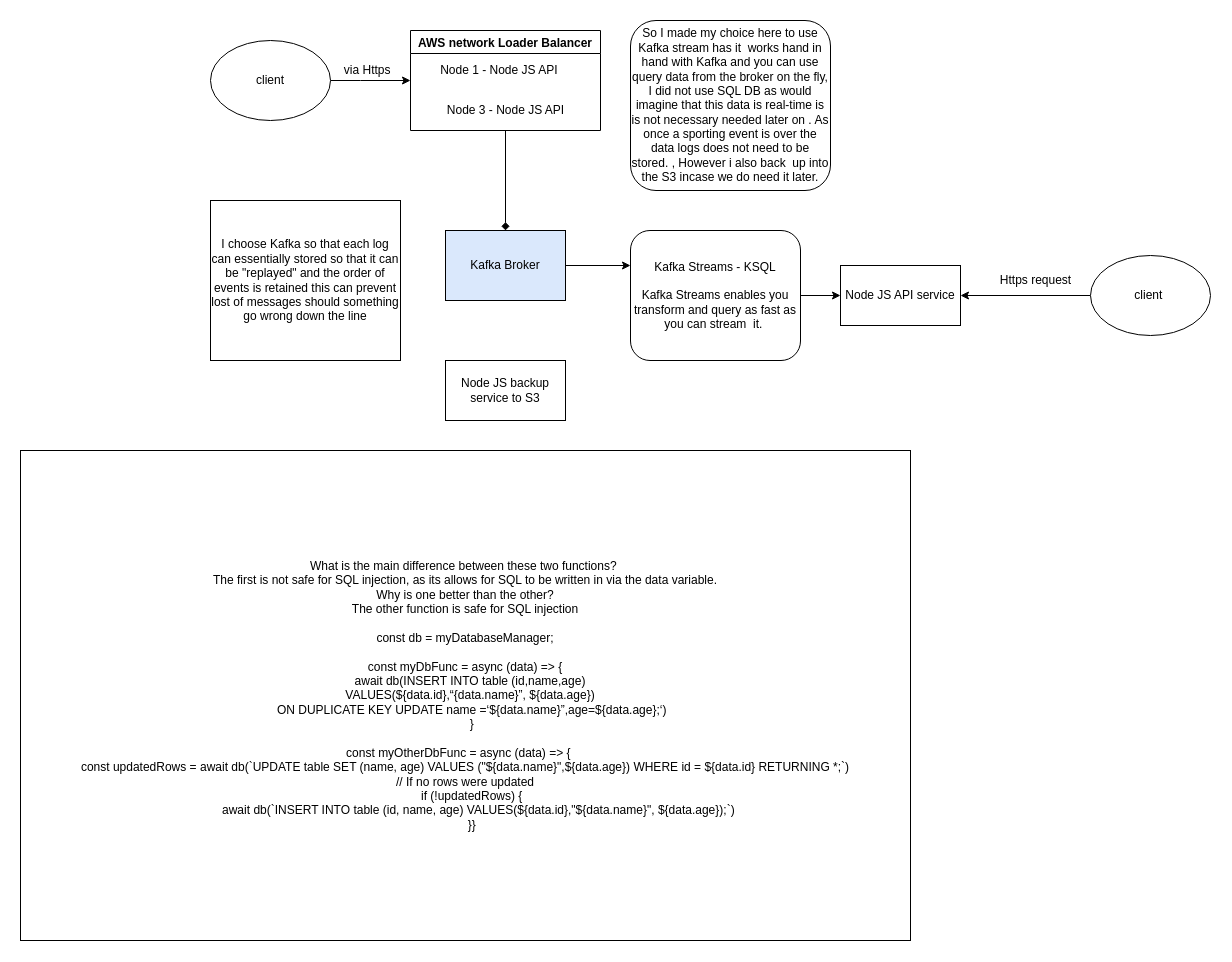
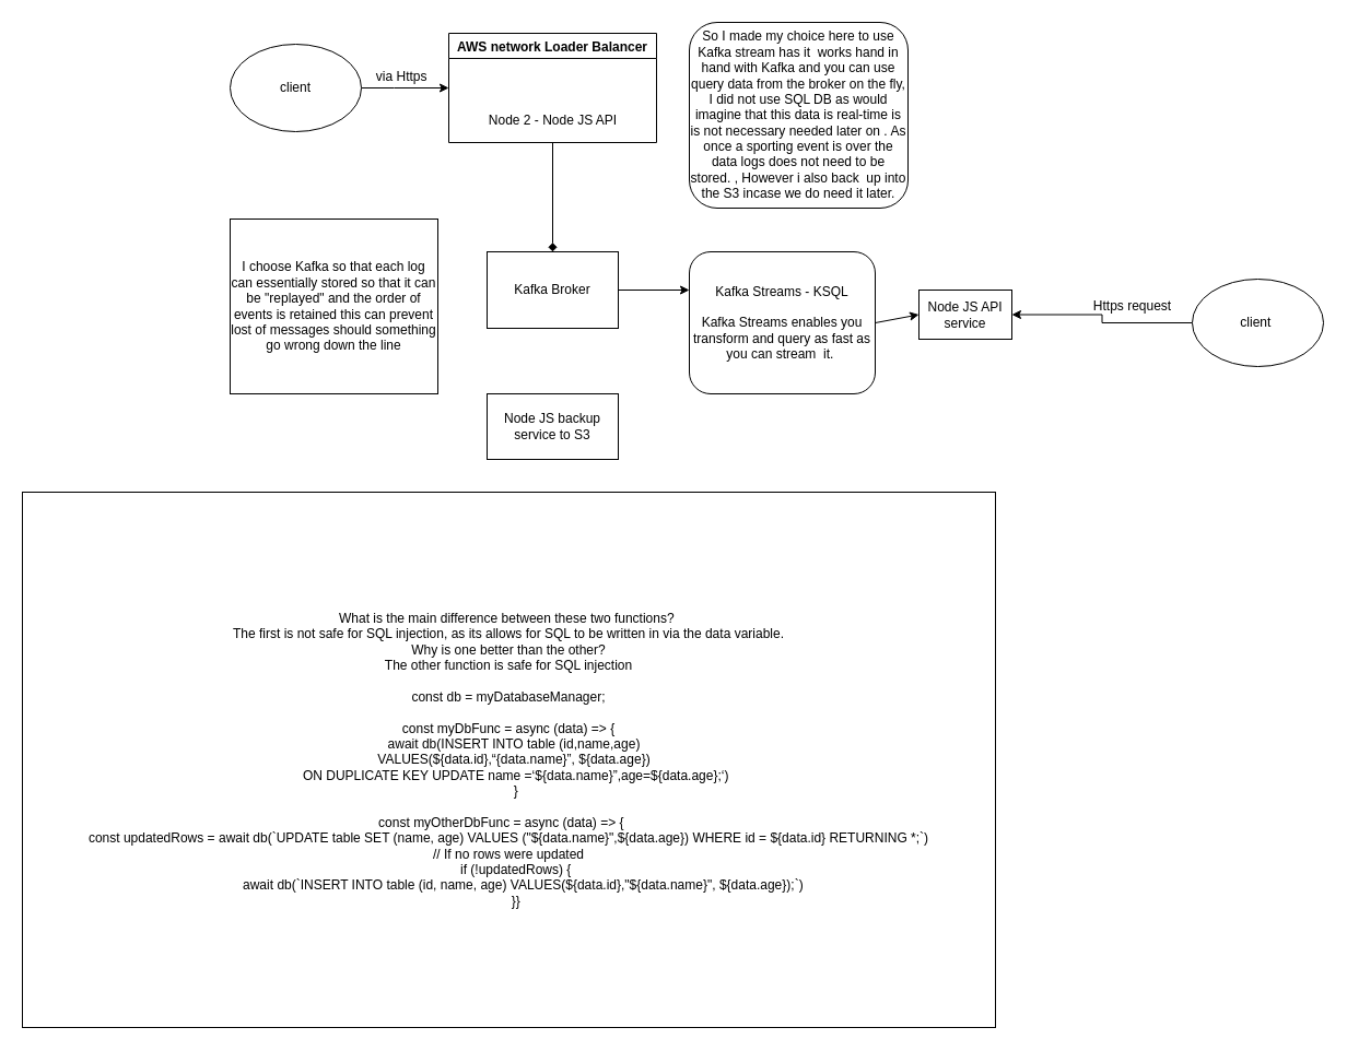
  <mxCell id="0" />
  <mxCell id="1" parent="0" />
  <mxCell id="2" style="edgeStyle=orthogonalEdgeStyle;rounded=0;orthogonalLoop=1;jettySize=auto;html=1;exitX=0.5;exitY=1;exitDx=0;exitDy=0;entryX=0.5;entryY=0;entryDx=0;entryDy=0;endArrow=diamond;" edge="1" parent="1" source="3" target="9"><mxGeometry relative="1" as="geometry" /></mxCell>
  <mxCell id="3" value="AWS network Loader Balancer" style="swimlane;" vertex="1" parent="1"><mxGeometry x="410" y="30" width="190" height="100" as="geometry" /></mxCell>
- <mxCell id="4" value="Node 1 - Node JS API&amp;nbsp;&lt;br&gt;" style="text;html=1;align=center;verticalAlign=middle;resizable=0;points=[];autosize=1;" vertex="1" parent="3"><mxGeometry x="20" y="30" width="140" height="20" as="geometry" /></mxCell>
- <mxCell id="5" value="Node 3 - Node JS API" style="text;html=1;align=center;verticalAlign=middle;resizable=0;points=[];autosize=1;" vertex="1" parent="3"><mxGeometry x="30" y="70" width="130" height="20" as="geometry" /></mxCell>
+ <mxCell id="5" value="Node 2 - Node JS API" style="text;html=1;align=center;verticalAlign=middle;resizable=0;points=[];autosize=1;" vertex="1" parent="3"><mxGeometry x="30" y="70" width="130" height="20" as="geometry" /></mxCell>
  <mxCell id="6" style="edgeStyle=orthogonalEdgeStyle;rounded=0;orthogonalLoop=1;jettySize=auto;html=1;entryX=0;entryY=0.5;entryDx=0;entryDy=0;" edge="1" parent="1" source="7" target="3"><mxGeometry relative="1" as="geometry"><Array as="points"><mxPoint x="360" y="80" /><mxPoint x="360" y="80" /></Array></mxGeometry></mxCell>
  <mxCell id="7" value="client" style="ellipse;whiteSpace=wrap;html=1;" vertex="1" parent="1"><mxGeometry x="210" y="40" width="120" height="80" as="geometry" /></mxCell>
  <mxCell id="8" value="&amp;nbsp;via Https" style="text;html=1;align=center;verticalAlign=middle;resizable=0;points=[];autosize=1;" vertex="1" parent="1"><mxGeometry x="330" y="60" width="70" height="20" as="geometry" /></mxCell>
- <mxCell id="9" value="Kafka Broker" style="rounded=0;whiteSpace=wrap;html=1;fillColor=#dae8fc;" vertex="1" parent="1"><mxGeometry x="445" y="230" width="120" height="70" as="geometry" /></mxCell>
+ <mxCell id="9" value="Kafka Broker" style="rounded=0;whiteSpace=wrap;html=1;" vertex="1" parent="1"><mxGeometry x="445" y="230" width="120" height="70" as="geometry" /></mxCell>
  <mxCell id="10" value="" style="endArrow=classic;html=1;exitX=1;exitY=0.5;exitDx=0;exitDy=0;" edge="1" parent="1" source="9"><mxGeometry width="50" height="50" relative="1" as="geometry"><mxPoint x="700" y="230" as="sourcePoint" /><mxPoint x="630" y="265" as="targetPoint" /></mxGeometry></mxCell>
  <mxCell id="11" value="I choose Kafka so that each log can essentially stored so that it can be &quot;replayed&quot; and the order of events is retained this can prevent lost of messages should something go wrong down the line" style="rounded=0;whiteSpace=wrap;html=1;" vertex="1" parent="1"><mxGeometry x="210" y="200" width="190" height="160" as="geometry" /></mxCell>
  <mxCell id="12" value="Kafka Streams - KSQL&lt;br&gt;&lt;br&gt;Kafka Streams enables you transform and query as fast as you can stream&amp;nbsp; it.&amp;nbsp;" style="rounded=1;whiteSpace=wrap;html=1;" vertex="1" parent="1"><mxGeometry x="630" y="230" width="170" height="130" as="geometry" /></mxCell>
- <mxCell id="13" value="Node JS API service" style="rounded=0;whiteSpace=wrap;html=1;" vertex="1" parent="1"><mxGeometry x="840" y="265" width="120" height="60" as="geometry" /></mxCell>
+ <mxCell id="13" value="Node JS API service" style="rounded=0;whiteSpace=wrap;html=1;" vertex="1" parent="1"><mxGeometry x="840" y="265" width="85" height="45" as="geometry" /></mxCell>
  <mxCell id="14" value="Node JS backup service to S3" style="rounded=0;whiteSpace=wrap;html=1;" vertex="1" parent="1"><mxGeometry x="445" y="360" width="120" height="60" as="geometry" /></mxCell>
  <mxCell id="15" value="" style="endArrow=classic;html=1;exitX=1;exitY=0.5;exitDx=0;exitDy=0;entryX=0;entryY=0.5;entryDx=0;entryDy=0;" edge="1" parent="1" source="12" target="13"><mxGeometry width="50" height="50" relative="1" as="geometry"><mxPoint x="700" y="160" as="sourcePoint" /><mxPoint x="750" y="110" as="targetPoint" /></mxGeometry></mxCell>
  <mxCell id="16" style="edgeStyle=orthogonalEdgeStyle;rounded=0;orthogonalLoop=1;jettySize=auto;html=1;exitX=0;exitY=0.5;exitDx=0;exitDy=0;entryX=1;entryY=0.5;entryDx=0;entryDy=0;" edge="1" parent="1" source="17" target="13"><mxGeometry relative="1" as="geometry" /></mxCell>
  <mxCell id="17" value="client&amp;nbsp;" style="ellipse;whiteSpace=wrap;html=1;" vertex="1" parent="1"><mxGeometry x="1090" y="255" width="120" height="80" as="geometry" /></mxCell>
  <mxCell id="18" value="So I made my choice here to use Kafka stream has it&amp;nbsp; works hand in hand with Kafka and you can use query data from the broker on the fly, I did not use SQL DB as would imagine&amp;nbsp;that this data is real-time is is not necessary needed later on . As once a sporting event is over the data logs does not need to be stored. , However i also back&amp;nbsp; up into the S3 incase we do need it later." style="rounded=1;whiteSpace=wrap;html=1;" vertex="1" parent="1"><mxGeometry x="630" y="20" width="200" height="170" as="geometry" /></mxCell>
  <mxCell id="19" value="Https request" style="text;html=1;align=center;verticalAlign=middle;resizable=0;points=[];autosize=1;" vertex="1" parent="1"><mxGeometry x="990" y="270" width="90" height="20" as="geometry" /></mxCell>
  <mxCell id="20" value="&lt;div&gt;What is the main difference between these two functions?&amp;nbsp;&lt;/div&gt;&lt;div&gt;The first is not safe for SQL injection, as its allows for SQL to be written in via the data variable.&lt;/div&gt;&lt;div&gt;Why is one better than the other?&lt;/div&gt;&lt;div&gt;The other function is safe for SQL injection&lt;/div&gt;&lt;div&gt;&lt;br&gt;&lt;/div&gt;&lt;div&gt;const db = myDatabaseManager;&lt;/div&gt;&lt;div&gt;&lt;br&gt;&lt;/div&gt;&lt;div&gt;const myDbFunc = async (data) =&amp;gt; {&lt;/div&gt;&lt;div&gt;&amp;nbsp; &amp;nbsp; await db(INSERT INTO table (id,name,age)&amp;nbsp;&lt;/div&gt;&lt;div&gt;&amp;nbsp; &amp;nbsp; VALUES(${data.id},“{data.name}”, ${data.age})&amp;nbsp;&lt;/div&gt;&lt;div&gt;&amp;nbsp; &amp;nbsp; ON DUPLICATE KEY UPDATE name =‘${data.name}”,age=${data.age};‘)&lt;/div&gt;&lt;div&gt;&amp;nbsp; &amp;nbsp; }&lt;/div&gt;&lt;div&gt;&amp;nbsp; &amp;nbsp;&amp;nbsp;&lt;/div&gt;&lt;div&gt;const myOtherDbFunc = async (data) =&amp;gt; {&amp;nbsp; &amp;nbsp;&amp;nbsp;&lt;/div&gt;&lt;div&gt;&amp;nbsp; &amp;nbsp; const updatedRows = await db(`UPDATE table SET (name, age) VALUES (&quot;${data.name}&quot;,${data.age}) WHERE id = ${data.id} RETURNING *;`)&amp;nbsp; &amp;nbsp;&amp;nbsp;&lt;/div&gt;&lt;div&gt;&amp;nbsp; &amp;nbsp; // If no rows were updated&amp;nbsp; &amp;nbsp;&amp;nbsp;&lt;/div&gt;&lt;div&gt;&amp;nbsp; &amp;nbsp; if (!updatedRows) {&lt;/div&gt;&lt;div&gt;&amp;nbsp; &amp;nbsp; &amp;nbsp; &amp;nbsp; await db(`INSERT INTO table (id, name, age) VALUES(${data.id},&quot;${data.name}&quot;, ${data.age});`)&lt;/div&gt;&lt;div&gt;&amp;nbsp; &amp;nbsp; }}&lt;/div&gt;" style="rounded=0;whiteSpace=wrap;html=1;" vertex="1" parent="1"><mxGeometry x="20" y="450" width="890" height="490" as="geometry" /></mxCell>
